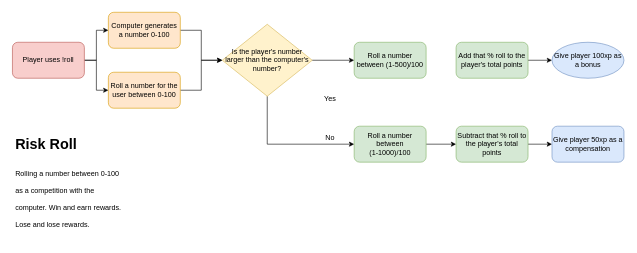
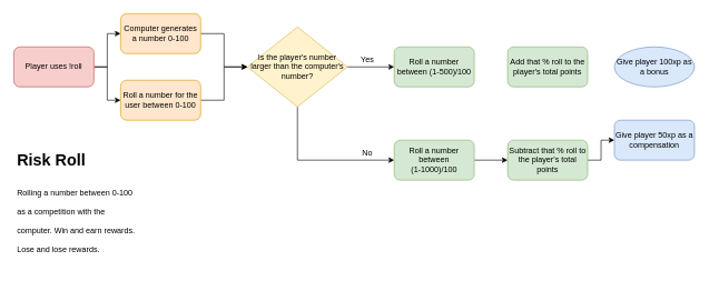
  <mxCell id="0" />
  <mxCell id="1" parent="0" />
  <mxCell id="2" style="edgeStyle=orthogonalEdgeStyle;rounded=0;orthogonalLoop=1;jettySize=auto;html=1;entryX=0;entryY=0.5;entryDx=0;entryDy=0;" edge="1" parent="1" source="4" target="6"><mxGeometry relative="1" as="geometry" /></mxCell>
  <mxCell id="3" style="edgeStyle=orthogonalEdgeStyle;rounded=0;orthogonalLoop=1;jettySize=auto;html=1;entryX=0;entryY=0.5;entryDx=0;entryDy=0;" edge="1" parent="1" source="4" target="8"><mxGeometry relative="1" as="geometry" /></mxCell>
  <mxCell id="4" value="Player uses !roll" style="rounded=1;whiteSpace=wrap;html=1;fillColor=#f8cecc;strokeColor=#b85450;" vertex="1" parent="1"><mxGeometry x="20" y="70" width="120" height="60" as="geometry" /></mxCell>
  <mxCell id="5" style="edgeStyle=orthogonalEdgeStyle;rounded=0;orthogonalLoop=1;jettySize=auto;html=1;entryX=0;entryY=0.5;entryDx=0;entryDy=0;" edge="1" parent="1" source="6" target="11"><mxGeometry relative="1" as="geometry" /></mxCell>
  <mxCell id="6" value="Computer generates a number 0-100" style="rounded=1;whiteSpace=wrap;html=1;fillColor=#ffe6cc;strokeColor=#d79b00;" vertex="1" parent="1"><mxGeometry x="180" y="20" width="120" height="60" as="geometry" /></mxCell>
  <mxCell id="7" style="edgeStyle=orthogonalEdgeStyle;rounded=0;orthogonalLoop=1;jettySize=auto;html=1;entryX=0;entryY=0.5;entryDx=0;entryDy=0;" edge="1" parent="1" source="8" target="11"><mxGeometry relative="1" as="geometry" /></mxCell>
  <mxCell id="8" value="Roll a number for the user between 0-100" style="rounded=1;whiteSpace=wrap;html=1;fillColor=#ffe6cc;strokeColor=#d79b00;" vertex="1" parent="1"><mxGeometry x="180" y="120" width="120" height="60" as="geometry" /></mxCell>
  <mxCell id="9" style="edgeStyle=orthogonalEdgeStyle;rounded=0;orthogonalLoop=1;jettySize=auto;html=1;entryX=0;entryY=0.5;entryDx=0;entryDy=0;" edge="1" parent="1" source="11" target="12"><mxGeometry relative="1" as="geometry" /></mxCell>
  <mxCell id="10" style="edgeStyle=orthogonalEdgeStyle;rounded=0;orthogonalLoop=1;jettySize=auto;html=1;entryX=0;entryY=0.5;entryDx=0;entryDy=0;" edge="1" parent="1" source="11" target="18"><mxGeometry relative="1" as="geometry"><Array as="points"><mxPoint x="445" y="240" /></Array></mxGeometry></mxCell>
  <mxCell id="11" value="Is the player's number larger than the computer's number?" style="rhombus;whiteSpace=wrap;html=1;fillColor=#fff2cc;strokeColor=#d6b656;" vertex="1" parent="1"><mxGeometry x="370" y="40" width="150" height="120" as="geometry" /></mxCell>
  <mxCell id="12" value="Roll a number between (1-500)/100" style="rounded=1;whiteSpace=wrap;html=1;fillColor=#d5e8d4;strokeColor=#82b366;" vertex="1" parent="1"><mxGeometry x="590" y="70" width="120" height="60" as="geometry" /></mxCell>
- <mxCell id="13" value="Yes" style="text;html=1;strokeColor=none;fillColor=none;align=center;verticalAlign=middle;whiteSpace=wrap;rounded=0;" vertex="1" parent="1"><mxGeometry x="530" y="155" width="40" height="20" as="geometry" /></mxCell>
- <mxCell id="14" style="edgeStyle=orthogonalEdgeStyle;rounded=0;orthogonalLoop=1;jettySize=auto;html=1;entryX=0;entryY=0.5;entryDx=0;entryDy=0;" edge="1" parent="1" source="15" target="16"><mxGeometry relative="1" as="geometry" /></mxCell>
+ <mxCell id="13" value="Yes" style="text;html=1;strokeColor=none;fillColor=none;align=center;verticalAlign=middle;whiteSpace=wrap;rounded=0;" vertex="1" parent="1"><mxGeometry x="530" y="80" width="40" height="20" as="geometry" /></mxCell>
  <mxCell id="15" value="Add that % roll to the player's total points" style="rounded=1;whiteSpace=wrap;html=1;fillColor=#d5e8d4;strokeColor=#82b366;" vertex="1" parent="1"><mxGeometry x="760" y="70" width="120" height="60" as="geometry" /></mxCell>
  <mxCell id="16" value="Give player 100xp as a bonus" style="ellipse;whiteSpace=wrap;html=1;fillColor=#dae8fc;strokeColor=#6c8ebf;" vertex="1" parent="1"><mxGeometry x="920" y="70" width="120" height="60" as="geometry" /></mxCell>
  <mxCell id="17" style="edgeStyle=orthogonalEdgeStyle;rounded=0;orthogonalLoop=1;jettySize=auto;html=1;" edge="1" parent="1" source="18" target="20"><mxGeometry relative="1" as="geometry" /></mxCell>
  <mxCell id="18" value="Roll a number between&lt;br&gt;(1-1000)/100" style="rounded=1;whiteSpace=wrap;html=1;fillColor=#d5e8d4;strokeColor=#82b366;" vertex="1" parent="1"><mxGeometry x="590" y="210" width="120" height="60" as="geometry" /></mxCell>
  <mxCell id="19" style="edgeStyle=orthogonalEdgeStyle;rounded=0;orthogonalLoop=1;jettySize=auto;html=1;entryX=0;entryY=0.5;entryDx=0;entryDy=0;" edge="1" parent="1" source="20" target="21"><mxGeometry relative="1" as="geometry" /></mxCell>
  <mxCell id="20" value="Subtract that % roll to the player's total points" style="rounded=1;whiteSpace=wrap;html=1;fillColor=#d5e8d4;strokeColor=#82b366;" vertex="1" parent="1"><mxGeometry x="760" y="210" width="120" height="60" as="geometry" /></mxCell>
- <mxCell id="21" value="Give player 50xp as a compensation" style="rounded=1;whiteSpace=wrap;html=1;fillColor=#dae8fc;strokeColor=#6c8ebf;" vertex="1" parent="1"><mxGeometry x="920" y="210" width="120" height="60" as="geometry" /></mxCell>
+ <mxCell id="21" value="Give player 50xp as a compensation" style="rounded=1;whiteSpace=wrap;html=1;fillColor=#dae8fc;strokeColor=#6c8ebf;" vertex="1" parent="1"><mxGeometry x="920" y="180" width="120" height="60" as="geometry" /></mxCell>
  <mxCell id="22" value="No" style="text;html=1;strokeColor=none;fillColor=none;align=center;verticalAlign=middle;whiteSpace=wrap;rounded=0;" vertex="1" parent="1"><mxGeometry x="530" y="220" width="40" height="20" as="geometry" /></mxCell>
  <mxCell id="23" value="&lt;h1&gt;&lt;span&gt;Risk Roll&lt;/span&gt;&lt;/h1&gt;&lt;h1&gt;&lt;span style=&quot;font-size: 12px ; font-weight: normal&quot;&gt;Rolling a number between 0-100 as a competition with the computer. Win and earn rewards. Lose and lose rewards.&lt;/span&gt;&lt;br&gt;&lt;/h1&gt;" style="text;html=1;strokeColor=none;fillColor=none;spacing=5;spacingTop=-20;whiteSpace=wrap;overflow=hidden;rounded=0;" vertex="1" parent="1"><mxGeometry x="20" y="220" width="190" height="180" as="geometry" /></mxCell>
